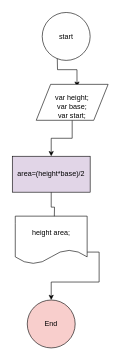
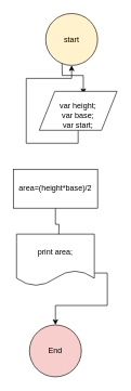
  <mxCell id="0" />
  <mxCell id="1" parent="0" />
  <mxCell id="2" style="edgeStyle=orthogonalEdgeStyle;rounded=0;orthogonalLoop=1;jettySize=auto;html=1;exitX=0.5;exitY=1;exitDx=0;exitDy=0;entryX=0.567;entryY=0.067;entryDx=0;entryDy=0;entryPerimeter=0;" edge="1" parent="1" target="4"><mxGeometry relative="1" as="geometry"><mxPoint x="95" y="90" as="sourcePoint" /></mxGeometry></mxCell>
- <mxCell id="3" style="edgeStyle=orthogonalEdgeStyle;rounded=0;orthogonalLoop=1;jettySize=auto;html=1;exitX=0.5;exitY=1;exitDx=0;exitDy=0;entryX=0.5;entryY=0;entryDx=0;entryDy=0;" edge="1" parent="1" source="4" target="6"><mxGeometry relative="1" as="geometry" /></mxCell>
+ <mxCell id="3" style="edgeStyle=orthogonalEdgeStyle;rounded=0;orthogonalLoop=1;jettySize=auto;html=1;exitX=0.5;exitY=1;exitDx=0;exitDy=0;" edge="1" parent="1" source="4" target="7"><mxGeometry relative="1" as="geometry" /></mxCell>
  <mxCell id="4" value="&lt;br&gt;var height;&lt;br&gt;var base;&lt;br&gt;var start;" style="shape=parallelogram;perimeter=parallelogramPerimeter;whiteSpace=wrap;html=1;" vertex="1" parent="1"><mxGeometry x="60" y="140" width="120" height="60" as="geometry" /></mxCell>
  <mxCell id="5" style="edgeStyle=orthogonalEdgeStyle;rounded=0;orthogonalLoop=1;jettySize=auto;html=1;exitX=0.5;exitY=1;exitDx=0;exitDy=0;" edge="1" parent="1" source="6"><mxGeometry relative="1" as="geometry"><mxPoint x="90" y="370" as="targetPoint" /></mxGeometry></mxCell>
- <mxCell id="6" value="area=(height*base)/2" style="rounded=0;whiteSpace=wrap;html=1;strokeColor=#000000;fillColor=#e1d5e7;" vertex="1" parent="1"><mxGeometry x="20" y="260" width="130" height="60" as="geometry" /></mxCell>
- <mxCell id="7" value="start" style="ellipse;whiteSpace=wrap;html=1;aspect=fixed;strokeColor=#000000;" vertex="1" parent="1"><mxGeometry x="70" y="20" width="80" height="80" as="geometry" /></mxCell>
+ <mxCell id="6" value="area=(height*base)/2" style="rounded=0;whiteSpace=wrap;html=1;strokeColor=#000000;" vertex="1" parent="1"><mxGeometry x="20" y="260" width="130" height="60" as="geometry" /></mxCell>
+ <mxCell id="7" value="start" style="ellipse;whiteSpace=wrap;html=1;aspect=fixed;strokeColor=#000000;fillColor=#fff2cc;" vertex="1" parent="1"><mxGeometry x="70" y="20" width="80" height="80" as="geometry" /></mxCell>
  <mxCell id="8" style="edgeStyle=orthogonalEdgeStyle;rounded=0;orthogonalLoop=1;jettySize=auto;html=1;exitX=1;exitY=0.75;exitDx=0;exitDy=0;entryX=0.5;entryY=0;entryDx=0;entryDy=0;" edge="1" parent="1" source="9" target="10"><mxGeometry relative="1" as="geometry" /></mxCell>
- <mxCell id="9" value="height area;" style="shape=document;whiteSpace=wrap;html=1;boundedLbl=1;strokeColor=#000000;" vertex="1" parent="1"><mxGeometry x="25" y="360" width="120" height="80" as="geometry" /></mxCell>
+ <mxCell id="9" value="print area;" style="shape=document;whiteSpace=wrap;html=1;boundedLbl=1;strokeColor=#000000;" vertex="1" parent="1"><mxGeometry x="25" y="360" width="120" height="80" as="geometry" /></mxCell>
  <mxCell id="10" value="End" style="ellipse;whiteSpace=wrap;html=1;aspect=fixed;strokeColor=#000000;fillColor=#f8cecc;" vertex="1" parent="1"><mxGeometry x="45" y="500" width="80" height="80" as="geometry" /></mxCell>
